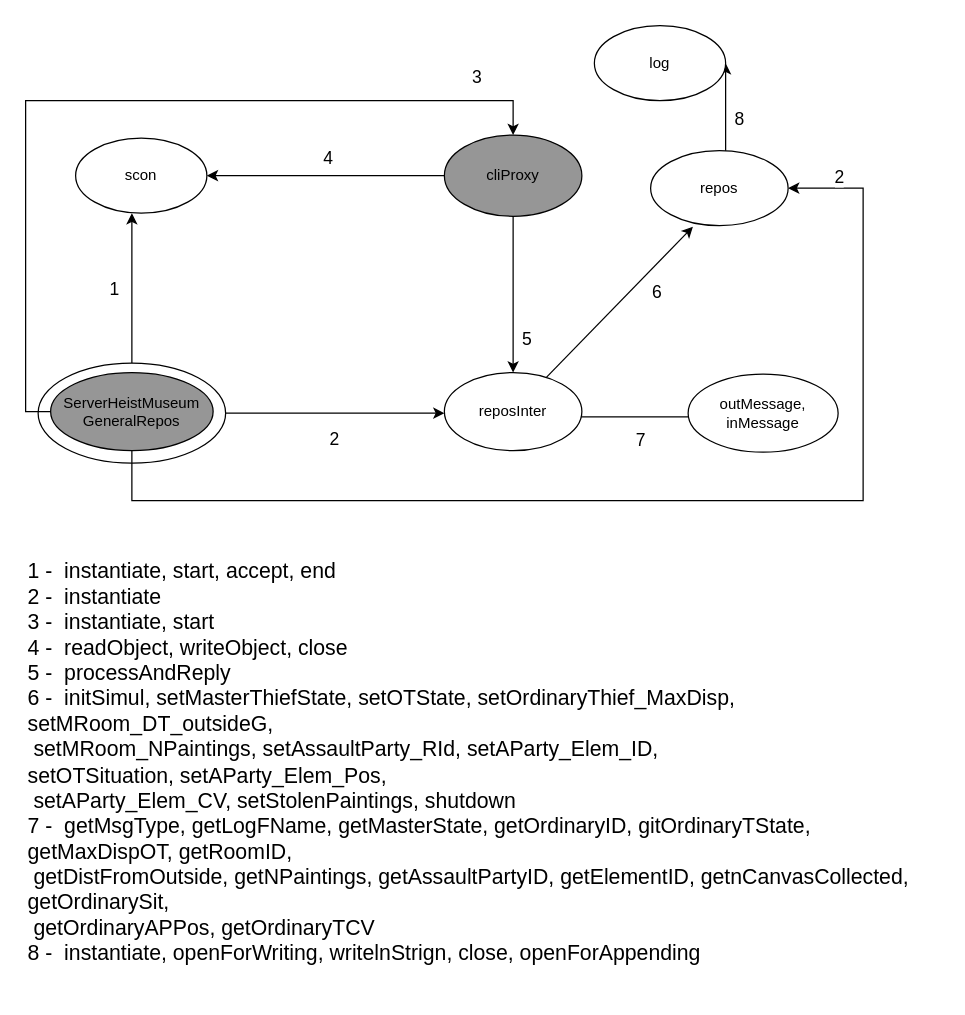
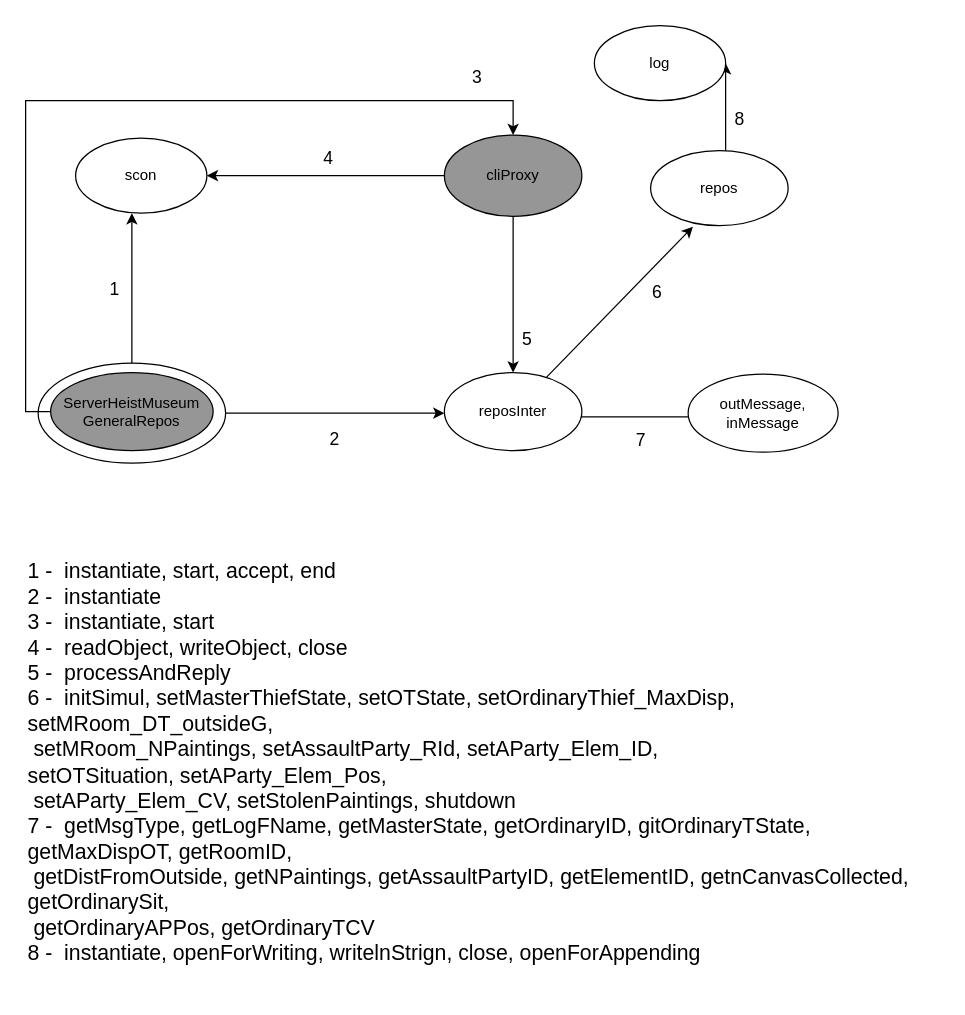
  <mxCell id="0" />
  <mxCell id="1" parent="0" />
  <mxCell id="2" style="edgeStyle=orthogonalEdgeStyle;rounded=0;orthogonalLoop=1;jettySize=auto;html=1;" parent="1" source="6" edge="1"><mxGeometry relative="1" as="geometry"><mxPoint x="105" y="170" as="targetPoint" /></mxGeometry></mxCell>
  <mxCell id="3" value="&lt;font style=&quot;font-size: 14px;&quot;&gt;1&lt;/font&gt;" style="edgeLabel;html=1;align=center;verticalAlign=middle;resizable=0;points=[];fontSize=12;" parent="2" vertex="1" connectable="0"><mxGeometry x="0.244" y="-3" relative="1" as="geometry"><mxPoint x="-18" y="15" as="offset" /></mxGeometry></mxCell>
  <mxCell id="4" style="edgeStyle=orthogonalEdgeStyle;rounded=0;orthogonalLoop=1;jettySize=auto;html=1;" parent="1" source="6" target="18" edge="1"><mxGeometry relative="1" as="geometry"><Array as="points"><mxPoint x="250" y="330" /><mxPoint x="250" y="330" /></Array></mxGeometry></mxCell>
  <mxCell id="5" value="&lt;font style=&quot;font-size: 14px;&quot;&gt;2&lt;/font&gt;" style="edgeLabel;html=1;align=center;verticalAlign=middle;resizable=0;points=[];" parent="4" vertex="1" connectable="0"><mxGeometry x="0.267" y="3" relative="1" as="geometry"><mxPoint x="-25" y="23" as="offset" /></mxGeometry></mxCell>
  <mxCell id="6" value="" style="ellipse;whiteSpace=wrap;html=1;shadow=0;labelBackgroundColor=none;fillStyle=auto;fontFamily=Helvetica;fontSize=12;gradientDirection=north;" parent="1" vertex="1"><mxGeometry x="30" y="290" width="150" height="80" as="geometry" /></mxCell>
  <mxCell id="7" style="rounded=0;orthogonalLoop=1;jettySize=auto;html=1;entryX=0.5;entryY=0;entryDx=0;entryDy=0;edgeStyle=orthogonalEdgeStyle;" parent="1" edge="1"><mxGeometry relative="1" as="geometry"><Array as="points"><mxPoint x="20" y="329" /><mxPoint x="20" y="80" /><mxPoint x="410" y="80" /></Array><mxPoint x="40" y="328.8" as="sourcePoint" /><mxPoint x="410" y="107.5" as="targetPoint" /></mxGeometry></mxCell>
  <mxCell id="8" value="&lt;font style=&quot;font-size: 14px;&quot;&gt;3&lt;/font&gt;" style="edgeLabel;html=1;align=center;verticalAlign=middle;resizable=0;points=[];" parent="7" vertex="1" connectable="0"><mxGeometry x="0.212" y="4" relative="1" as="geometry"><mxPoint x="213" y="-16" as="offset" /></mxGeometry></mxCell>
- <mxCell id="9" style="rounded=0;orthogonalLoop=1;jettySize=auto;html=1;edgeStyle=orthogonalEdgeStyle;" parent="1" source="11" target="26" edge="1"><mxGeometry relative="1" as="geometry"><Array as="points"><mxPoint x="105" y="400" /><mxPoint x="690" y="400" /><mxPoint x="690" y="150" /></Array></mxGeometry></mxCell>
- <mxCell id="10" value="&lt;font style=&quot;font-size: 14px;&quot;&gt;2&lt;/font&gt;" style="edgeLabel;html=1;align=center;verticalAlign=middle;resizable=0;points=[];" parent="9" vertex="1" connectable="0"><mxGeometry x="0.063" y="2" relative="1" as="geometry"><mxPoint x="108" y="-258" as="offset" /></mxGeometry></mxCell>
  <mxCell id="11" value="ServerHeistMuseum&lt;br&gt;GeneralRepos" style="ellipse;whiteSpace=wrap;html=1;shadow=0;labelBackgroundColor=none;fillStyle=auto;strokeColor=default;fontFamily=Helvetica;fontSize=12;fontColor=default;fillColor=#969696;gradientColor=none;gradientDirection=north;" parent="1" vertex="1"><mxGeometry x="40" y="297.5" width="130" height="62.5" as="geometry" /></mxCell>
  <mxCell id="12" value="scon" style="ellipse;whiteSpace=wrap;html=1;shadow=0;labelBackgroundColor=none;fillStyle=auto;fontFamily=Helvetica;fontSize=12;gradientDirection=north;" parent="1" vertex="1"><mxGeometry x="60" y="110" width="105" height="60" as="geometry" /></mxCell>
  <mxCell id="13" value="&lt;font style=&quot;font-size: 17px;&quot;&gt;1 -&amp;nbsp; instantiate, start, accept, end&lt;br&gt;2 -&amp;nbsp; instantiate&lt;br&gt;3 -&amp;nbsp; instantiate, start&lt;br&gt;4 -&amp;nbsp; readObject, writeObject, close&lt;br&gt;5 -&amp;nbsp; processAndReply&lt;br&gt;6 -&amp;nbsp; initSimul, setMasterThiefState, setOTState, setOrdinaryThief_MaxDisp, setMRoom_DT_outsideG,&amp;nbsp;&lt;br&gt;&lt;span style=&quot;background-color: initial;&quot;&gt;&lt;span style=&quot;&quot;&gt; &lt;/span&gt;&lt;span style=&quot;white-space: pre;&quot;&gt; &lt;/span&gt;setMRoom_NPaintings, &lt;span style=&quot;&quot;&gt; &lt;/span&gt;setAssaultParty_RId, setAParty_Elem_ID, setOTSituation,&amp;nbsp;&lt;/span&gt;&lt;span style=&quot;background-color: initial;&quot;&gt;setAParty_Elem_Pos, &lt;br&gt;&lt;span style=&quot;&quot;&gt; &lt;/span&gt;&lt;span style=&quot;white-space: pre;&quot;&gt; &lt;/span&gt;setAParty_Elem_CV, setStolenPaintings, shutdown&lt;/span&gt;&lt;br&gt;7 -&amp;nbsp; getMsgType, getLogFName, getMasterState, getOrdinaryID, gitOrdinaryTState, getMaxDispOT, getRoomID,&amp;nbsp;&lt;br&gt;&lt;span style=&quot;white-space: pre;&quot;&gt; &lt;/span&gt;getDistFromOutside, getNPaintings, getAssaultPartyID, getElementID, getnCanvasCollected, getOrdinarySit,&lt;br&gt;&lt;span style=&quot;white-space: pre;&quot;&gt; &lt;/span&gt;getOrdinaryAPPos, getOrdinaryTCV&lt;br&gt;8 -&amp;nbsp; instantiate, openForWriting, writelnStrign, close, openForAppending&lt;br&gt;&lt;/font&gt;" style="text;html=1;strokeColor=none;fillColor=none;align=left;verticalAlign=middle;whiteSpace=wrap;rounded=0;" parent="1" vertex="1"><mxGeometry x="20" y="430" width="730" height="360" as="geometry" /></mxCell>
  <mxCell id="14" style="rounded=0;orthogonalLoop=1;jettySize=auto;html=1;entryX=0.308;entryY=1.014;entryDx=0;entryDy=0;entryPerimeter=0;" parent="1" source="18" target="26" edge="1"><mxGeometry relative="1" as="geometry" /></mxCell>
  <mxCell id="15" value="&lt;font style=&quot;font-size: 14px;&quot;&gt;6&lt;/font&gt;" style="edgeLabel;html=1;align=center;verticalAlign=middle;resizable=0;points=[];" parent="14" vertex="1" connectable="0"><mxGeometry x="0.15" y="-1" relative="1" as="geometry"><mxPoint x="20" as="offset" /></mxGeometry></mxCell>
  <mxCell id="16" value="" style="edgeStyle=orthogonalEdgeStyle;rounded=0;orthogonalLoop=1;jettySize=auto;html=1;endArrow=none;" parent="1" source="18" target="27" edge="1"><mxGeometry relative="1" as="geometry"><Array as="points"><mxPoint x="520" y="333" /><mxPoint x="520" y="333" /></Array></mxGeometry></mxCell>
  <mxCell id="17" value="&lt;font style=&quot;font-size: 14px;&quot;&gt;7&lt;/font&gt;" style="edgeLabel;html=1;align=center;verticalAlign=middle;resizable=0;points=[];" parent="16" vertex="1" connectable="0"><mxGeometry x="-0.25" y="3" relative="1" as="geometry"><mxPoint x="15" y="21" as="offset" /></mxGeometry></mxCell>
  <mxCell id="18" value="reposInter" style="ellipse;whiteSpace=wrap;html=1;shadow=0;labelBackgroundColor=none;fillStyle=auto;fontFamily=Helvetica;fontSize=12;gradientDirection=north;" parent="1" vertex="1"><mxGeometry x="355" y="297.5" width="110" height="62.5" as="geometry" /></mxCell>
  <mxCell id="19" style="edgeStyle=orthogonalEdgeStyle;rounded=0;orthogonalLoop=1;jettySize=auto;html=1;entryX=1;entryY=0.5;entryDx=0;entryDy=0;" parent="1" source="23" target="12" edge="1"><mxGeometry relative="1" as="geometry"><mxPoint x="170" y="135" as="targetPoint" /></mxGeometry></mxCell>
  <mxCell id="20" value="&lt;font style=&quot;font-size: 14px;&quot;&gt;4&lt;/font&gt;" style="edgeLabel;html=1;align=center;verticalAlign=middle;resizable=0;points=[];rotation=0;" parent="19" vertex="1" connectable="0"><mxGeometry x="-0.125" relative="1" as="geometry"><mxPoint x="-11" y="-15" as="offset" /></mxGeometry></mxCell>
  <mxCell id="21" style="edgeStyle=orthogonalEdgeStyle;rounded=0;orthogonalLoop=1;jettySize=auto;html=1;" parent="1" source="23" target="18" edge="1"><mxGeometry relative="1" as="geometry" /></mxCell>
  <mxCell id="22" value="&lt;font style=&quot;font-size: 14px;&quot;&gt;5&lt;/font&gt;" style="edgeLabel;html=1;align=center;verticalAlign=middle;resizable=0;points=[];" parent="21" vertex="1" connectable="0"><mxGeometry x="0.302" y="4" relative="1" as="geometry"><mxPoint x="6" y="17" as="offset" /></mxGeometry></mxCell>
  <mxCell id="23" value="cliProxy" style="ellipse;whiteSpace=wrap;html=1;shadow=0;labelBackgroundColor=none;fillStyle=auto;strokeColor=default;fontFamily=Helvetica;fontSize=12;fontColor=default;fillColor=#969696;gradientColor=none;gradientDirection=north;" parent="1" vertex="1"><mxGeometry x="355" y="107.5" width="110" height="65" as="geometry" /></mxCell>
  <mxCell id="24" value="" style="edgeStyle=orthogonalEdgeStyle;rounded=0;orthogonalLoop=1;jettySize=auto;html=1;" parent="1" source="26" target="28" edge="1"><mxGeometry relative="1" as="geometry"><Array as="points"><mxPoint x="580" y="90" /><mxPoint x="580" y="90" /></Array></mxGeometry></mxCell>
  <mxCell id="25" value="&lt;font style=&quot;font-size: 14px;&quot;&gt;8&lt;/font&gt;" style="edgeLabel;html=1;align=center;verticalAlign=middle;resizable=0;points=[];" parent="24" vertex="1" connectable="0"><mxGeometry x="-0.267" y="4" relative="1" as="geometry"><mxPoint x="14" as="offset" /></mxGeometry></mxCell>
  <mxCell id="26" value="repos" style="ellipse;whiteSpace=wrap;html=1;shadow=0;labelBackgroundColor=none;fillStyle=auto;fontFamily=Helvetica;fontSize=12;gradientDirection=north;" parent="1" vertex="1"><mxGeometry x="520" y="120" width="110" height="60" as="geometry" /></mxCell>
  <mxCell id="27" value="outMessage, inMessage" style="ellipse;whiteSpace=wrap;html=1;shadow=0;labelBackgroundColor=none;fillStyle=auto;fontFamily=Helvetica;fontSize=12;gradientDirection=north;" parent="1" vertex="1"><mxGeometry x="550" y="298.75" width="120" height="62.5" as="geometry" /></mxCell>
  <mxCell id="28" value="log" style="ellipse;whiteSpace=wrap;html=1;shadow=0;labelBackgroundColor=none;fillStyle=auto;fontFamily=Helvetica;fontSize=12;gradientDirection=north;" parent="1" vertex="1"><mxGeometry x="475" y="20" width="105" height="60" as="geometry" /></mxCell>
